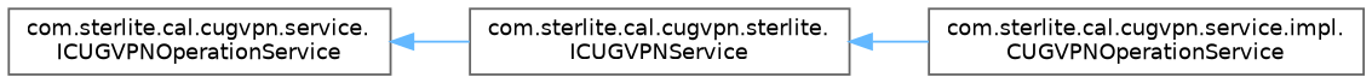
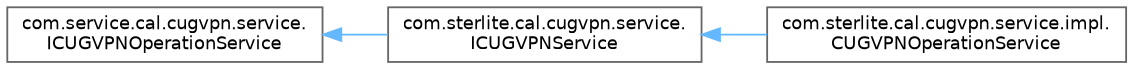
  digraph {
    rankdir=LR
    node [color=grey40 fillcolor=white fontname=Helvetica fontsize=10 shape=box style=filled]
    edge [color=steelblue1 dir=back fontname=Helvetica fontsize=10 labelfontname=Helvetica labelfontsize=10 style=solid]
-   n1 [height=0.2 label="com.sterlite.cal.cugvpn.service.\lICUGVPNOperationService" width=0.4]
-   n2 [height=0.2 label="com.sterlite.cal.cugvpn.sterlite.\lICUGVPNService" width=0.4]
+   n1 [height=0.2 label="com.service.cal.cugvpn.service.\lICUGVPNOperationService" width=0.4]
+   n2 [height=0.2 label="com.sterlite.cal.cugvpn.service.\lICUGVPNService" width=0.4]
    n3 [height=0.2 label="com.sterlite.cal.cugvpn.service.impl.\lCUGVPNOperationService" width=0.4]
    n1 -> n2
    n2 -> n3
  }
